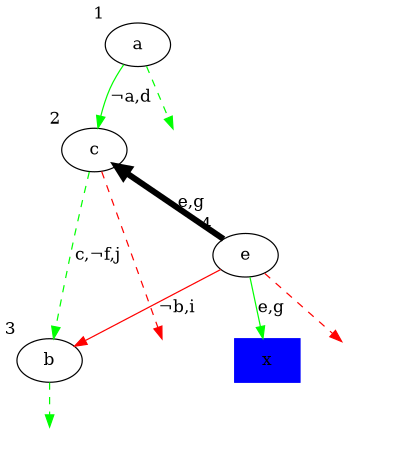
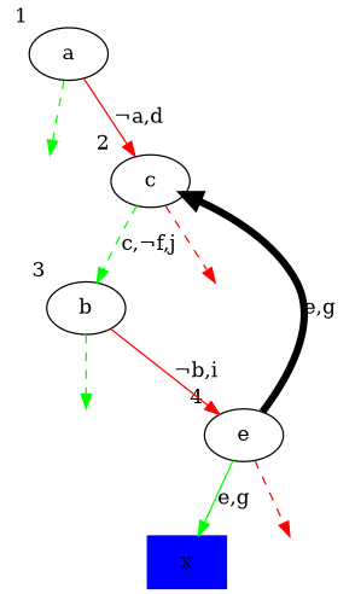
  digraph {
    splines=true
    edge [style=dashed color=green]
    cf [style=invisible width=1]
    b [xlabel=3]
    bt [style=invisible]
    e [xlabel=4]
    at [style=invisible]
    a [xlabel=1]
    c [xlabel=2]
    x [color=blue shape=box style=filled]
    n9 [label=label style=invisible]
    subgraph sub_1 {
      rank=same
      cf
      b
    }
    b -> cf [arrowhead=none style=invisible color=""]
    b -> bt
-   e -> b [color=red label="¬b,i" style=""]
+   b -> e [color=red label="¬b,i" style=""]
    e -> x [label="e,g" style=""]
    e -> n9 [color=red]
    a -> at
-   a -> c [label="¬a,d" style=""]
+   a -> c [color=red label="¬a,d" style=""]
    c -> cf [color=red]
    c -> b [label="c,¬f,j" weight=2]
    c -> e [dir=back label="e,g" penwidth=5 style="" color=""]
  }
